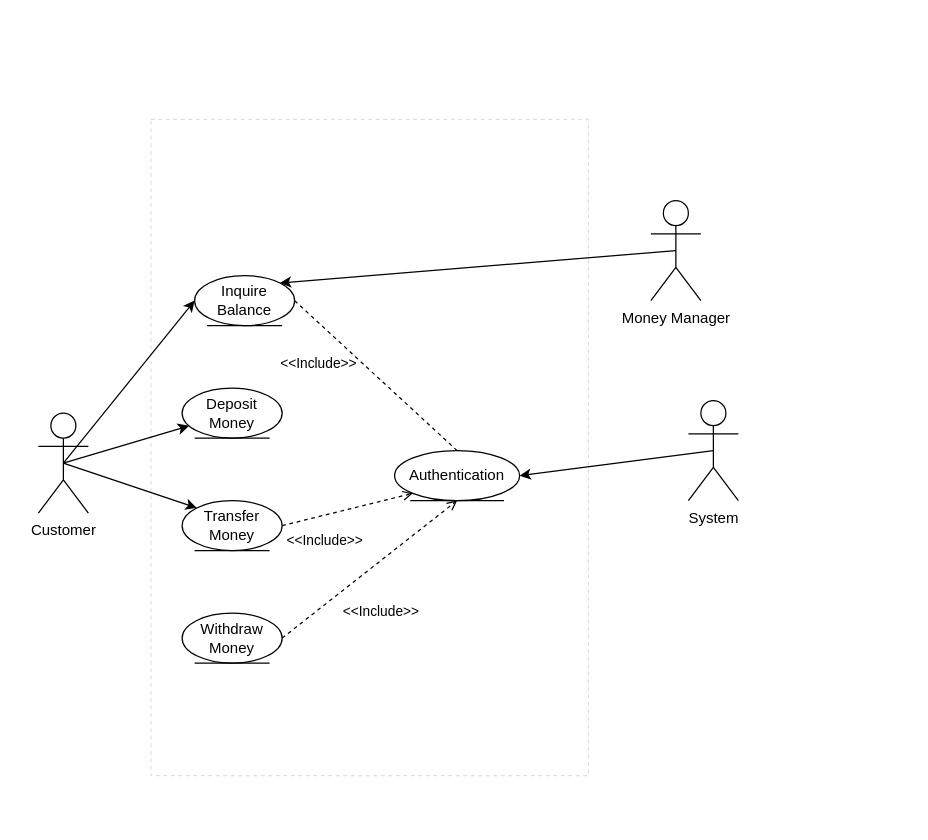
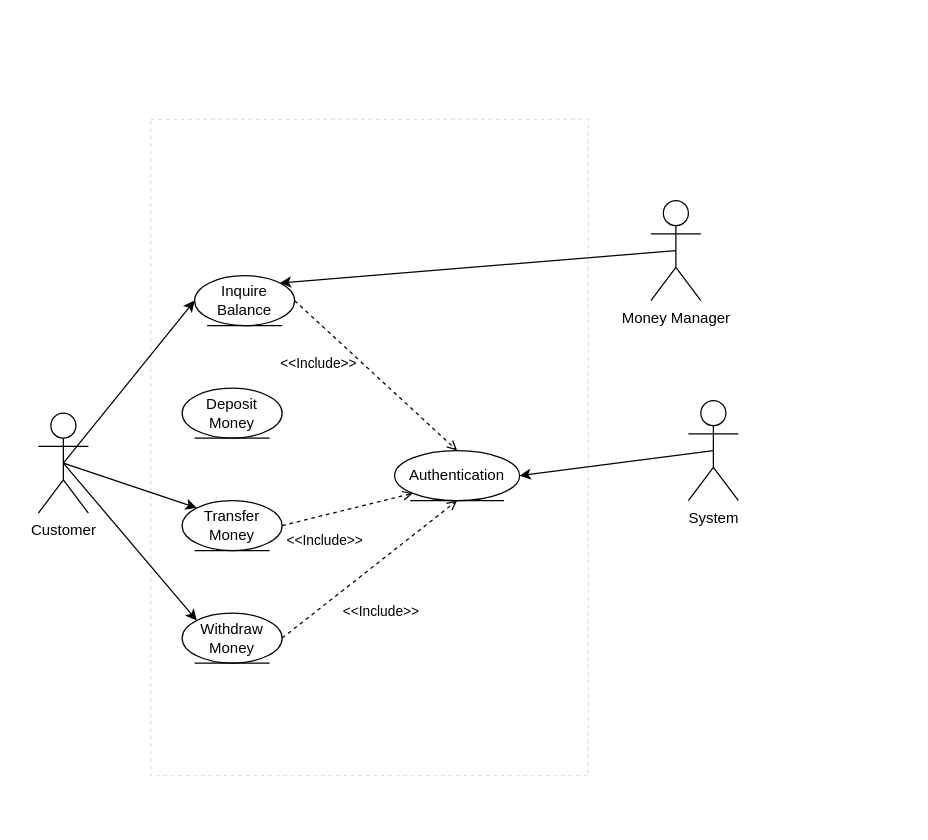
  <mxCell id="0" />
  <mxCell id="1" parent="0" />
  <mxCell id="2" value="" style="whiteSpace=wrap;html=1;glass=0;rounded=0;strokeColor=none;labelBackgroundColor=none;" vertex="1" parent="1"><mxGeometry x="20" y="20" width="700" height="630" as="geometry" /></mxCell>
  <mxCell id="3" value="" style="whiteSpace=wrap;html=1;rounded=0;glass=0;dashed=1;strokeColor=#ecdada;" vertex="1" parent="1"><mxGeometry x="120" y="95" width="350" height="525" as="geometry" /></mxCell>
  <mxCell id="4" value="Customer" style="shape=umlActor;verticalLabelPosition=bottom;verticalAlign=top;html=1;" parent="1" vertex="1"><mxGeometry x="30" y="330" width="40" height="80" as="geometry" /></mxCell>
  <mxCell id="5" value="Money Manager" style="shape=umlActor;verticalLabelPosition=bottom;verticalAlign=top;html=1;" parent="1" vertex="1"><mxGeometry x="520" y="160" width="40" height="80" as="geometry" /></mxCell>
  <mxCell id="6" value="System" style="shape=umlActor;verticalLabelPosition=bottom;verticalAlign=top;html=1;" parent="1" vertex="1"><mxGeometry x="550" y="320" width="40" height="80" as="geometry" /></mxCell>
  <mxCell id="7" value="Transfer Money" style="ellipse;shape=umlEntity;whiteSpace=wrap;html=1;" parent="1" vertex="1"><mxGeometry x="145" y="400" width="80" height="40" as="geometry" /></mxCell>
  <mxCell id="8" style="edgeStyle=none;html=1;exitX=0.5;exitY=0.5;exitDx=0;exitDy=0;exitPerimeter=0;entryX=1;entryY=0;entryDx=0;entryDy=0;" parent="1" source="5" target="9" edge="1"><mxGeometry relative="1" as="geometry"><mxPoint x="260" y="305" as="targetPoint" /></mxGeometry></mxCell>
  <mxCell id="9" value="Inquire Balance" style="ellipse;shape=umlEntity;whiteSpace=wrap;html=1;" parent="1" vertex="1"><mxGeometry x="155" y="220" width="80" height="40" as="geometry" /></mxCell>
- <mxCell id="10" style="edgeStyle=none;html=1;exitX=0.5;exitY=0.5;exitDx=0;exitDy=0;exitPerimeter=0;" parent="1" source="4" target="14" edge="1"><mxGeometry relative="1" as="geometry" /></mxCell>
+ <mxCell id="10" style="edgeStyle=none;html=1;exitX=0.5;exitY=0.5;exitDx=0;exitDy=0;entryX=0;entryY=0;entryDx=0;entryDy=0;exitPerimeter=0;" parent="1" source="4" target="13" edge="1"><mxGeometry relative="1" as="geometry" /></mxCell>
  <mxCell id="11" style="edgeStyle=none;html=1;entryX=1;entryY=0.5;entryDx=0;entryDy=0;exitX=0.5;exitY=0.5;exitDx=0;exitDy=0;exitPerimeter=0;" parent="1" source="6" target="12" edge="1"><mxGeometry relative="1" as="geometry"><mxPoint x="590" y="480" as="sourcePoint" /><mxPoint x="540" y="370" as="targetPoint" /><Array as="points" /></mxGeometry></mxCell>
  <mxCell id="12" value="Authentication" style="ellipse;shape=umlEntity;whiteSpace=wrap;html=1;" parent="1" vertex="1"><mxGeometry x="315" y="360" width="100" height="40" as="geometry" /></mxCell>
  <mxCell id="13" value="Withdraw Money" style="ellipse;shape=umlEntity;whiteSpace=wrap;html=1;" parent="1" vertex="1"><mxGeometry x="145" y="490" width="80" height="40" as="geometry" /></mxCell>
  <mxCell id="14" value="Deposit Money" style="ellipse;shape=umlEntity;whiteSpace=wrap;html=1;" parent="1" vertex="1"><mxGeometry x="145" y="310" width="80" height="40" as="geometry" /></mxCell>
  <mxCell id="15" style="edgeStyle=none;html=1;exitX=0.5;exitY=0.5;exitDx=0;exitDy=0;exitPerimeter=0;entryX=0;entryY=0.5;entryDx=0;entryDy=0;" edge="1" parent="1" source="4" target="9"><mxGeometry relative="1" as="geometry"><mxPoint x="415" y="249.5" as="sourcePoint" /><mxPoint x="170" y="249.5" as="targetPoint" /></mxGeometry></mxCell>
  <mxCell id="16" style="edgeStyle=none;html=1;exitX=0.5;exitY=0.5;exitDx=0;exitDy=0;entryX=0;entryY=0;entryDx=0;entryDy=0;exitPerimeter=0;" edge="1" parent="1" source="4" target="7"><mxGeometry relative="1" as="geometry"><mxPoint x="250" y="340" as="sourcePoint" /><mxPoint x="356.716" y="345.858" as="targetPoint" /><Array as="points" /></mxGeometry></mxCell>
  <mxCell id="17" value="&amp;lt;&amp;lt;Include&amp;gt;&amp;gt;" style="html=1;verticalAlign=bottom;labelBackgroundColor=none;endArrow=open;endFill=0;dashed=1;exitX=1;exitY=0.5;exitDx=0;exitDy=0;entryX=0;entryY=1;entryDx=0;entryDy=0;" edge="1" parent="1" source="7" target="12"><mxGeometry x="-0.473" y="-29" width="160" relative="1" as="geometry"><mxPoint x="260" y="470" as="sourcePoint" /><mxPoint x="350" y="470" as="targetPoint" /><mxPoint as="offset" /></mxGeometry></mxCell>
  <mxCell id="18" value="&amp;lt;&amp;lt;Include&amp;gt;&amp;gt;" style="html=1;verticalAlign=bottom;labelBackgroundColor=none;endArrow=open;endFill=0;dashed=1;exitX=1;exitY=0.5;exitDx=0;exitDy=0;entryX=0.5;entryY=1;entryDx=0;entryDy=0;" edge="1" parent="1" source="13" target="12"><mxGeometry x="-0.209" y="-38" width="160" relative="1" as="geometry"><mxPoint x="200" y="450" as="sourcePoint" /><mxPoint x="325" y="340" as="targetPoint" /><mxPoint y="1" as="offset" /></mxGeometry></mxCell>
- <mxCell id="19" value="&amp;lt;&amp;lt;Include&amp;gt;&amp;gt;" style="html=1;verticalAlign=bottom;labelBackgroundColor=none;endArrow=none;endFill=0;dashed=1;exitX=1;exitY=0.5;exitDx=0;exitDy=0;entryX=0.5;entryY=0;entryDx=0;entryDy=0;" edge="1" parent="1" source="9" target="12"><mxGeometry x="-0.374" y="-31" width="160" relative="1" as="geometry"><mxPoint x="280" y="230" as="sourcePoint" /><mxPoint x="410" y="360" as="targetPoint" /><mxPoint y="-1" as="offset" /></mxGeometry></mxCell>
+ <mxCell id="19" value="&amp;lt;&amp;lt;Include&amp;gt;&amp;gt;" style="html=1;verticalAlign=bottom;labelBackgroundColor=none;endArrow=open;endFill=0;dashed=1;exitX=1;exitY=0.5;exitDx=0;exitDy=0;entryX=0.5;entryY=0;entryDx=0;entryDy=0;" edge="1" parent="1" source="9" target="12"><mxGeometry x="-0.374" y="-31" width="160" relative="1" as="geometry"><mxPoint x="280" y="230" as="sourcePoint" /><mxPoint x="410" y="360" as="targetPoint" /><mxPoint y="-1" as="offset" /></mxGeometry></mxCell>
